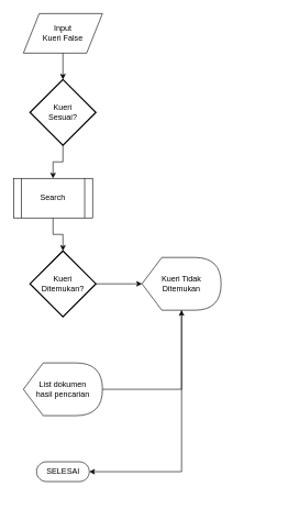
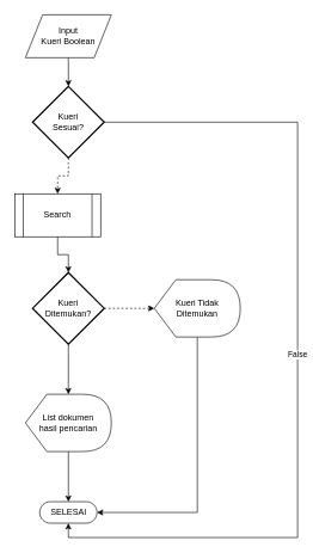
  <mxCell id="0" />
  <mxCell id="1" parent="0" />
  <mxCell id="2" value="SELESAI" style="html=1;dashed=0;whitespace=wrap;shape=mxgraph.dfd.start" vertex="1" parent="1"><mxGeometry x="55" y="700" width="80" height="30" as="geometry" /></mxCell>
- <mxCell id="3" value="Input&lt;br&gt;Kueri False" style="shape=parallelogram;perimeter=parallelogramPerimeter;whiteSpace=wrap;html=1;" vertex="1" parent="1"><mxGeometry x="35" y="20" width="120" height="60" as="geometry" /></mxCell>
+ <mxCell id="3" value="Input&lt;br&gt;Kueri Boolean" style="shape=parallelogram;perimeter=parallelogramPerimeter;whiteSpace=wrap;html=1;" vertex="1" parent="1"><mxGeometry x="35" y="20" width="120" height="60" as="geometry" /></mxCell>
  <mxCell id="4" value="" style="endArrow=classic;html=1;exitX=0.5;exitY=1;exitDx=0;exitDy=0;entryX=0.5;entryY=0;entryDx=0;entryDy=0;entryPerimeter=0;" edge="1" parent="1" source="3" target="7"><mxGeometry width="50" height="50" relative="1" as="geometry"><mxPoint x="35" y="530" as="sourcePoint" /><mxPoint x="85" y="480" as="targetPoint" /></mxGeometry></mxCell>
- <mxCell id="6" style="edgeStyle=orthogonalEdgeStyle;rounded=0;orthogonalLoop=1;jettySize=auto;html=1;exitX=0.5;exitY=1;exitDx=0;exitDy=0;exitPerimeter=0;entryX=0.5;entryY=0;entryDx=0;entryDy=0;" edge="1" parent="1" source="7" target="9"><mxGeometry relative="1" as="geometry" /></mxCell>
+ <mxCell id="5" value="False" style="edgeStyle=orthogonalEdgeStyle;rounded=0;orthogonalLoop=1;jettySize=auto;html=1;exitX=1;exitY=0.5;exitDx=0;exitDy=0;exitPerimeter=0;entryX=0.5;entryY=0.5;entryDx=0;entryDy=15;entryPerimeter=0;" edge="1" parent="1" source="7" target="2"><mxGeometry relative="1" as="geometry"><Array as="points"><mxPoint x="415" y="170" /><mxPoint x="415" y="750" /><mxPoint x="95" y="750" /></Array></mxGeometry></mxCell>
+ <mxCell id="6" style="edgeStyle=orthogonalEdgeStyle;rounded=0;orthogonalLoop=1;jettySize=auto;html=1;exitX=0.5;exitY=1;exitDx=0;exitDy=0;exitPerimeter=0;entryX=0.5;entryY=0;entryDx=0;entryDy=0;dashed=1;" edge="1" parent="1" source="7" target="9"><mxGeometry relative="1" as="geometry" /></mxCell>
  <mxCell id="7" value="Kueri&lt;br&gt;Sesuai?" style="strokeWidth=2;html=1;shape=mxgraph.flowchart.decision;whiteSpace=wrap;" vertex="1" parent="1"><mxGeometry x="45" y="120" width="100" height="100" as="geometry" /></mxCell>
  <mxCell id="8" style="edgeStyle=orthogonalEdgeStyle;rounded=0;orthogonalLoop=1;jettySize=auto;html=1;entryX=0.5;entryY=0;entryDx=0;entryDy=0;entryPerimeter=0;" edge="1" parent="1" source="9" target="12"><mxGeometry relative="1" as="geometry" /></mxCell>
  <mxCell id="9" value="Search" style="shape=process;whiteSpace=wrap;html=1;backgroundOutline=1;" vertex="1" parent="1"><mxGeometry x="20" y="270" width="120" height="60" as="geometry" /></mxCell>
- <mxCell id="11" style="edgeStyle=orthogonalEdgeStyle;rounded=0;orthogonalLoop=1;jettySize=auto;html=1;" edge="1" parent="1" source="12" target="14"><mxGeometry relative="1" as="geometry" /></mxCell>
+ <mxCell id="10" style="edgeStyle=orthogonalEdgeStyle;rounded=0;orthogonalLoop=1;jettySize=auto;html=1;exitX=0.5;exitY=1;exitDx=0;exitDy=0;exitPerimeter=0;" edge="1" parent="1" source="12" target="16"><mxGeometry relative="1" as="geometry" /></mxCell>
+ <mxCell id="11" style="edgeStyle=orthogonalEdgeStyle;rounded=0;orthogonalLoop=1;jettySize=auto;html=1;dashed=1;" edge="1" parent="1" source="12" target="14"><mxGeometry relative="1" as="geometry" /></mxCell>
  <mxCell id="12" value="Kueri&lt;br&gt;Ditemukan?" style="strokeWidth=2;html=1;shape=mxgraph.flowchart.decision;whiteSpace=wrap;" vertex="1" parent="1"><mxGeometry x="45" y="380" width="100" height="100" as="geometry" /></mxCell>
  <mxCell id="13" style="edgeStyle=orthogonalEdgeStyle;rounded=0;orthogonalLoop=1;jettySize=auto;html=1;entryX=1;entryY=0.5;entryDx=0;entryDy=0;entryPerimeter=0;" edge="1" parent="1" source="14" target="2"><mxGeometry relative="1" as="geometry"><Array as="points"><mxPoint x="275" y="715" /></Array></mxGeometry></mxCell>
  <mxCell id="14" value="Kueri Tidak Ditemukan" style="shape=display;whiteSpace=wrap;html=1;" vertex="1" parent="1"><mxGeometry x="215" y="390" width="120" height="80" as="geometry" /></mxCell>
- <mxCell id="15" style="edgeStyle=orthogonalEdgeStyle;rounded=0;orthogonalLoop=1;jettySize=auto;html=1;" edge="1" parent="1" source="16" target="14"><mxGeometry relative="1" as="geometry" /></mxCell>
+ <mxCell id="15" style="edgeStyle=orthogonalEdgeStyle;rounded=0;orthogonalLoop=1;jettySize=auto;html=1;entryX=0.5;entryY=0.5;entryDx=0;entryDy=-15;entryPerimeter=0;" edge="1" parent="1" source="16" target="2"><mxGeometry relative="1" as="geometry" /></mxCell>
  <mxCell id="16" value="List dokumen&lt;br&gt;hasil pencarian" style="shape=display;whiteSpace=wrap;html=1;" vertex="1" parent="1"><mxGeometry x="35" y="550" width="120" height="80" as="geometry" /></mxCell>
